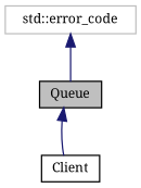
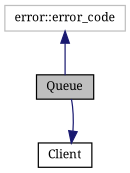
  digraph {
    fontname="Noto Serif"
    node [color=black fillcolor=white fontname="Noto Serif" fontsize=10 shape=record style=filled]
    edge [color=midnightblue dir=back fontname="Noto Serif" fontsize=10 labelfontname=Helvetica labelfontsize=10 style=solid]
    n1 [fillcolor=grey75 fontcolor=black height=0.2 label=Queue width=0.4]
    n2 [height=0.2 label=Client width=0.4]
-   n3 [color=grey75 height=0.2 label="std::error_code" width=0.4]
-   n1 -> n2
+   n3 [color=grey75 height=0.2 label="error::error_code" width=0.4]
+   n2 -> n1
    n3 -> n1
  }
